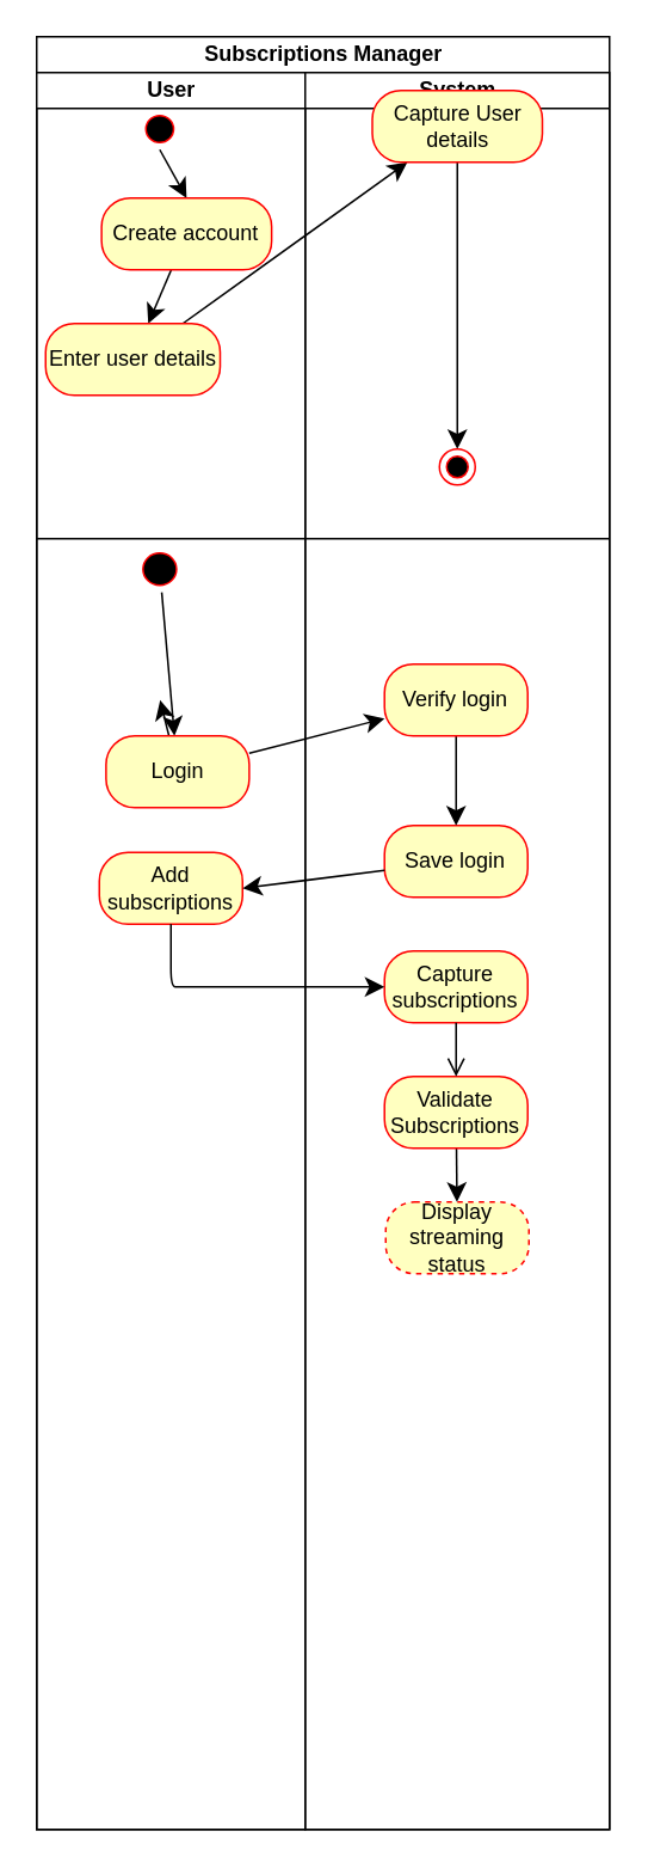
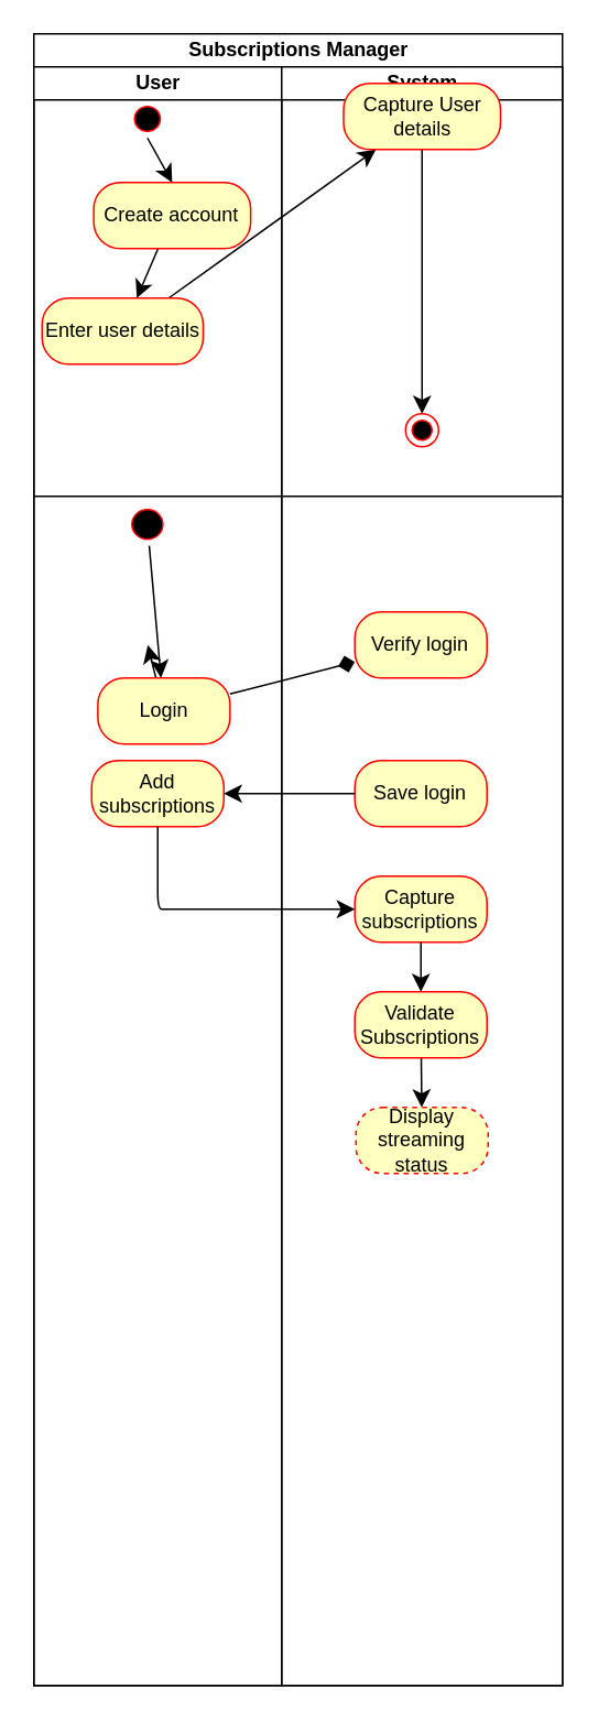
  <mxCell id="0" />
  <mxCell id="1" parent="0" />
  <mxCell id="2" value="Subscriptions Manager" style="swimlane;childLayout=stackLayout;resizeParent=1;resizeParentMax=0;startSize=20;html=1;" vertex="1" parent="1"><mxGeometry x="20" y="20" width="320" height="1000" as="geometry"><mxRectangle x="245.0" y="80" width="160" height="30" as="alternateBounds" /></mxGeometry></mxCell>
  <mxCell id="3" value="" style="edgeStyle=none;curved=1;rounded=0;orthogonalLoop=1;jettySize=auto;html=1;fontSize=12;startSize=8;endSize=8;" edge="1" parent="2" source="9" target="19"><mxGeometry relative="1" as="geometry" /></mxCell>
  <mxCell id="4" value="User" style="swimlane;startSize=20;html=1;" vertex="1" parent="2"><mxGeometry y="20" width="150" height="980" as="geometry"><mxRectangle y="20" width="40" height="460" as="alternateBounds" /></mxGeometry></mxCell>
  <mxCell id="5" style="edgeStyle=none;curved=1;rounded=0;orthogonalLoop=1;jettySize=auto;html=1;exitX=0.5;exitY=1;exitDx=0;exitDy=0;entryX=0.5;entryY=0;entryDx=0;entryDy=0;fontSize=12;startSize=8;endSize=8;" edge="1" parent="4" source="6" target="8"><mxGeometry relative="1" as="geometry"><mxPoint x="60" y="70.0" as="targetPoint" /></mxGeometry></mxCell>
  <mxCell id="6" value="" style="ellipse;html=1;shape=startState;fillColor=#000000;strokeColor=#ff0000;" vertex="1" parent="4"><mxGeometry x="57" y="20" width="23.5" height="23" as="geometry" /></mxCell>
  <mxCell id="7" value="" style="edgeStyle=none;curved=1;rounded=0;orthogonalLoop=1;jettySize=auto;html=1;fontSize=12;startSize=8;endSize=8;" edge="1" parent="4" source="8" target="9"><mxGeometry relative="1" as="geometry" /></mxCell>
  <mxCell id="8" value="Create account" style="rounded=1;whiteSpace=wrap;html=1;arcSize=40;fontColor=#000000;fillColor=#ffffc0;strokeColor=#ff0000;" vertex="1" parent="4"><mxGeometry x="36.25" y="70" width="95" height="40" as="geometry" /></mxCell>
  <mxCell id="9" value="Enter user details" style="whiteSpace=wrap;html=1;fillColor=#ffffc0;strokeColor=#ff0000;fontColor=#000000;rounded=1;arcSize=40;" vertex="1" parent="4"><mxGeometry x="5" y="140" width="97.5" height="40" as="geometry" /></mxCell>
  <mxCell id="10" value="" style="line;strokeWidth=1;fillColor=none;align=left;verticalAlign=middle;spacingTop=-1;spacingLeft=3;spacingRight=3;rotatable=0;labelPosition=right;points=[];portConstraint=eastwest;strokeColor=inherit;" vertex="1" parent="4"><mxGeometry y="256" width="150" height="8" as="geometry" /></mxCell>
- <mxCell id="11" value="Add subscriptions" style="rounded=1;whiteSpace=wrap;html=1;arcSize=40;fontColor=#000000;fillColor=#ffffc0;strokeColor=#ff0000;" vertex="1" parent="4"><mxGeometry x="35.0" y="435" width="80" height="40" as="geometry" /></mxCell>
+ <mxCell id="11" value="Add subscriptions" style="rounded=1;whiteSpace=wrap;html=1;arcSize=40;fontColor=#000000;fillColor=#ffffc0;strokeColor=#ff0000;" vertex="1" parent="4"><mxGeometry x="35.0" y="420" width="80" height="40" as="geometry" /></mxCell>
  <mxCell id="12" style="edgeStyle=none;curved=1;rounded=0;orthogonalLoop=1;jettySize=auto;html=1;fontSize=12;startSize=8;endSize=8;" edge="1" parent="4" source="15"><mxGeometry relative="1" as="geometry"><mxPoint x="68.0" y="410" as="sourcePoint" /><mxPoint x="69.0" y="350" as="targetPoint" /></mxGeometry></mxCell>
  <mxCell id="13" value="" style="ellipse;html=1;shape=startState;fillColor=#000000;strokeColor=#ff0000;" vertex="1" parent="4"><mxGeometry x="55.37" y="264" width="26.75" height="26" as="geometry" /></mxCell>
  <mxCell id="14" value="" style="edgeStyle=none;curved=1;rounded=0;orthogonalLoop=1;jettySize=auto;html=1;fontSize=12;startSize=8;endSize=8;" edge="1" parent="4" source="13" target="15"><mxGeometry relative="1" as="geometry"><mxPoint x="309.0" y="430" as="sourcePoint" /><mxPoint x="309" y="490" as="targetPoint" /></mxGeometry></mxCell>
  <mxCell id="15" value="Login" style="rounded=1;whiteSpace=wrap;html=1;arcSize=40;fontColor=#000000;fillColor=#ffffc0;strokeColor=#ff0000;" vertex="1" parent="4"><mxGeometry x="38.75" y="370" width="80" height="40" as="geometry" /></mxCell>
  <mxCell id="16" style="edgeStyle=none;curved=1;rounded=0;orthogonalLoop=1;jettySize=auto;html=1;fontSize=12;startSize=8;endSize=8;" edge="1" parent="4"><mxGeometry relative="1" as="geometry"><mxPoint x="116.25" y="740" as="sourcePoint" /><mxPoint x="116.25" y="740" as="targetPoint" /></mxGeometry></mxCell>
  <mxCell id="17" value="System" style="swimlane;startSize=20;html=1;" vertex="1" parent="2"><mxGeometry x="150" y="20" width="170" height="980" as="geometry" /></mxCell>
  <mxCell id="18" value="" style="edgeStyle=none;curved=1;rounded=0;orthogonalLoop=1;jettySize=auto;html=1;fontSize=12;startSize=8;endSize=8;entryX=0.5;entryY=0;entryDx=0;entryDy=0;" edge="1" parent="17" source="19" target="20"><mxGeometry relative="1" as="geometry"><mxPoint x="92.504" y="210" as="targetPoint" /></mxGeometry></mxCell>
  <mxCell id="19" value="Capture User details" style="whiteSpace=wrap;html=1;fillColor=#ffffc0;strokeColor=#ff0000;fontColor=#000000;rounded=1;arcSize=40;" vertex="1" parent="17"><mxGeometry x="37.5" y="10" width="95" height="40" as="geometry" /></mxCell>
  <mxCell id="20" value="" style="ellipse;html=1;shape=endState;fillColor=#000000;strokeColor=#ff0000;" vertex="1" parent="17"><mxGeometry x="75" y="210" width="20" height="20" as="geometry" /></mxCell>
  <mxCell id="21" value="" style="line;strokeWidth=1;fillColor=none;align=left;verticalAlign=middle;spacingTop=-1;spacingLeft=3;spacingRight=3;rotatable=0;labelPosition=right;points=[];portConstraint=eastwest;strokeColor=inherit;" vertex="1" parent="17"><mxGeometry y="256" width="170" height="8" as="geometry" /></mxCell>
  <mxCell id="22" value="Save login" style="rounded=1;whiteSpace=wrap;html=1;arcSize=40;fontColor=#000000;fillColor=#ffffc0;strokeColor=#ff0000;" vertex="1" parent="17"><mxGeometry x="44.31" y="420" width="80" height="40" as="geometry" /></mxCell>
  <mxCell id="23" value="Capture subscriptions" style="rounded=1;whiteSpace=wrap;html=1;arcSize=40;fontColor=#000000;fillColor=#ffffc0;strokeColor=#ff0000;" vertex="1" parent="17"><mxGeometry x="44.31" y="490" width="80" height="40" as="geometry" /></mxCell>
- <mxCell id="24" style="edgeStyle=none;curved=1;rounded=0;orthogonalLoop=1;jettySize=auto;html=1;entryX=0.5;entryY=0;entryDx=0;entryDy=0;fontSize=12;startSize=8;endSize=8;" edge="1" parent="17" source="25" target="22"><mxGeometry relative="1" as="geometry" /></mxCell>
  <mxCell id="25" value="Verify login" style="rounded=1;whiteSpace=wrap;html=1;arcSize=40;fontColor=#000000;fillColor=#ffffc0;strokeColor=#ff0000;" vertex="1" parent="17"><mxGeometry x="44.31" y="330" width="80" height="40" as="geometry" /></mxCell>
  <mxCell id="26" value="" style="edgeStyle=none;curved=1;rounded=0;orthogonalLoop=1;jettySize=auto;html=1;fontSize=12;startSize=8;endSize=8;" edge="1" parent="17" source="27" target="29"><mxGeometry relative="1" as="geometry" /></mxCell>
  <mxCell id="27" value="Validate Subscriptions" style="rounded=1;whiteSpace=wrap;html=1;arcSize=40;fontColor=#000000;fillColor=#ffffc0;strokeColor=#ff0000;" vertex="1" parent="17"><mxGeometry x="44.31" y="560" width="80" height="40" as="geometry" /></mxCell>
- <mxCell id="28" value="" style="edgeStyle=none;curved=1;rounded=0;orthogonalLoop=1;jettySize=auto;html=1;fontSize=12;startSize=8;endSize=8;endArrow=open;" edge="1" parent="17" source="23" target="27"><mxGeometry relative="1" as="geometry"><mxPoint x="474.0" y="670" as="sourcePoint" /><mxPoint x="474.0" y="760" as="targetPoint" /></mxGeometry></mxCell>
+ <mxCell id="28" value="" style="edgeStyle=none;curved=1;rounded=0;orthogonalLoop=1;jettySize=auto;html=1;fontSize=12;startSize=8;endSize=8;" edge="1" parent="17" source="23" target="27"><mxGeometry relative="1" as="geometry"><mxPoint x="474.0" y="670" as="sourcePoint" /><mxPoint x="474.0" y="760" as="targetPoint" /></mxGeometry></mxCell>
  <mxCell id="29" value="Display streaming status" style="rounded=1;whiteSpace=wrap;html=1;arcSize=40;fontColor=#000000;fillColor=#ffffc0;strokeColor=#ff0000;dashed=1;" vertex="1" parent="17"><mxGeometry x="45.0" y="630" width="80" height="40" as="geometry" /></mxCell>
- <mxCell id="30" value="" style="edgeStyle=none;curved=1;rounded=0;orthogonalLoop=1;jettySize=auto;html=1;fontSize=12;startSize=8;endSize=8;" edge="1" parent="2" source="15" target="25"><mxGeometry relative="1" as="geometry" /></mxCell>
+ <mxCell id="30" value="" style="edgeStyle=none;curved=1;rounded=0;orthogonalLoop=1;jettySize=auto;html=1;fontSize=12;startSize=8;endSize=8;endArrow=diamond;" edge="1" parent="2" source="15" target="25"><mxGeometry relative="1" as="geometry" /></mxCell>
  <mxCell id="31" style="edgeStyle=none;curved=1;rounded=0;orthogonalLoop=1;jettySize=auto;html=1;entryX=1;entryY=0.5;entryDx=0;entryDy=0;fontSize=12;startSize=8;endSize=8;" edge="1" parent="2" source="22" target="11"><mxGeometry relative="1" as="geometry" /></mxCell>
  <mxCell id="32" value="" style="edgeStyle=none;curved=1;rounded=0;orthogonalLoop=1;jettySize=auto;html=1;fontSize=12;startSize=8;endSize=8;exitX=0.5;exitY=1;exitDx=0;exitDy=0;entryX=0;entryY=0.5;entryDx=0;entryDy=0;" edge="1" parent="2" source="11" target="23"><mxGeometry relative="1" as="geometry"><mxPoint x="80.0" y="500" as="sourcePoint" /><mxPoint x="164.43" y="500" as="targetPoint" /><Array as="points"><mxPoint x="75.0" y="510" /><mxPoint x="75.0" y="530" /><mxPoint x="80.0" y="530" /><mxPoint x="120.0" y="530" /></Array></mxGeometry></mxCell>
